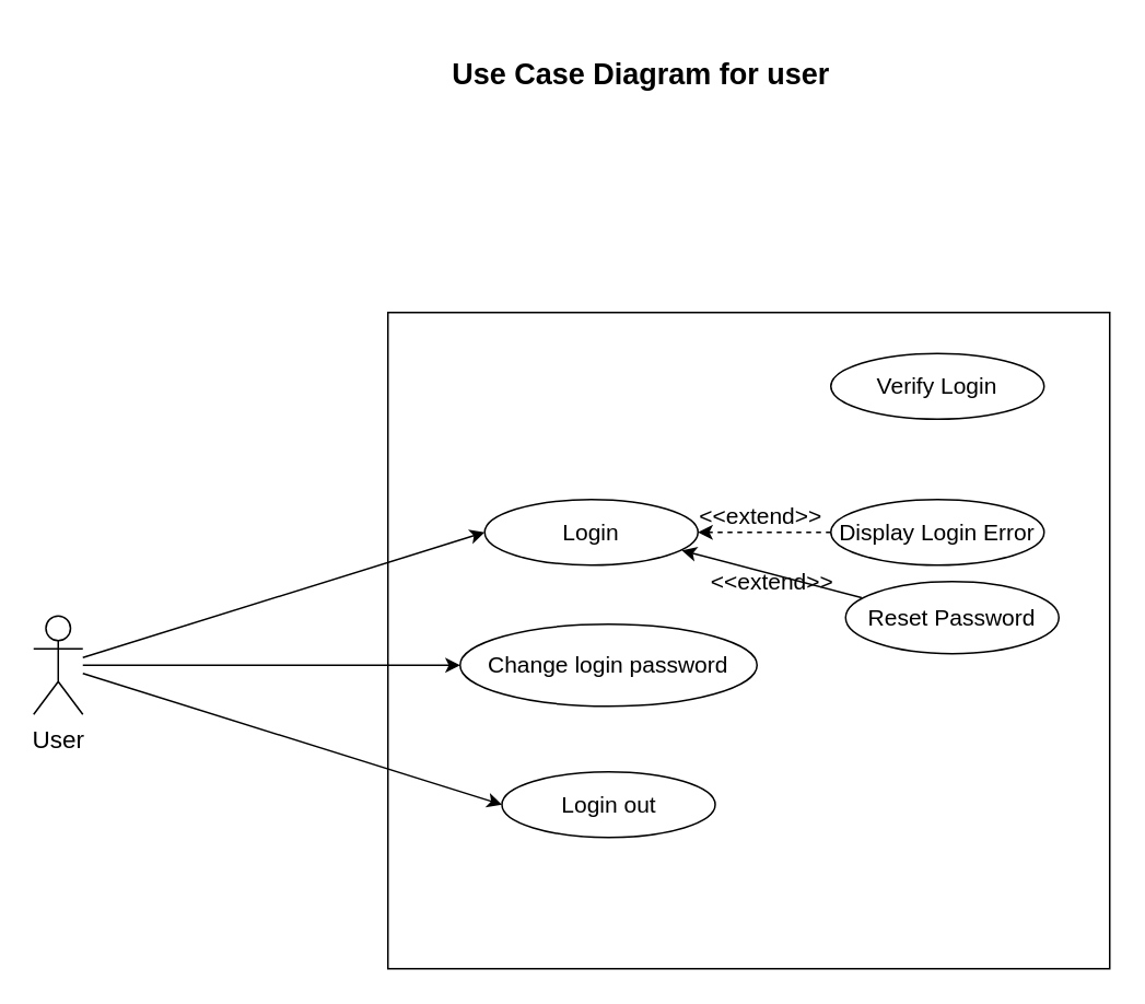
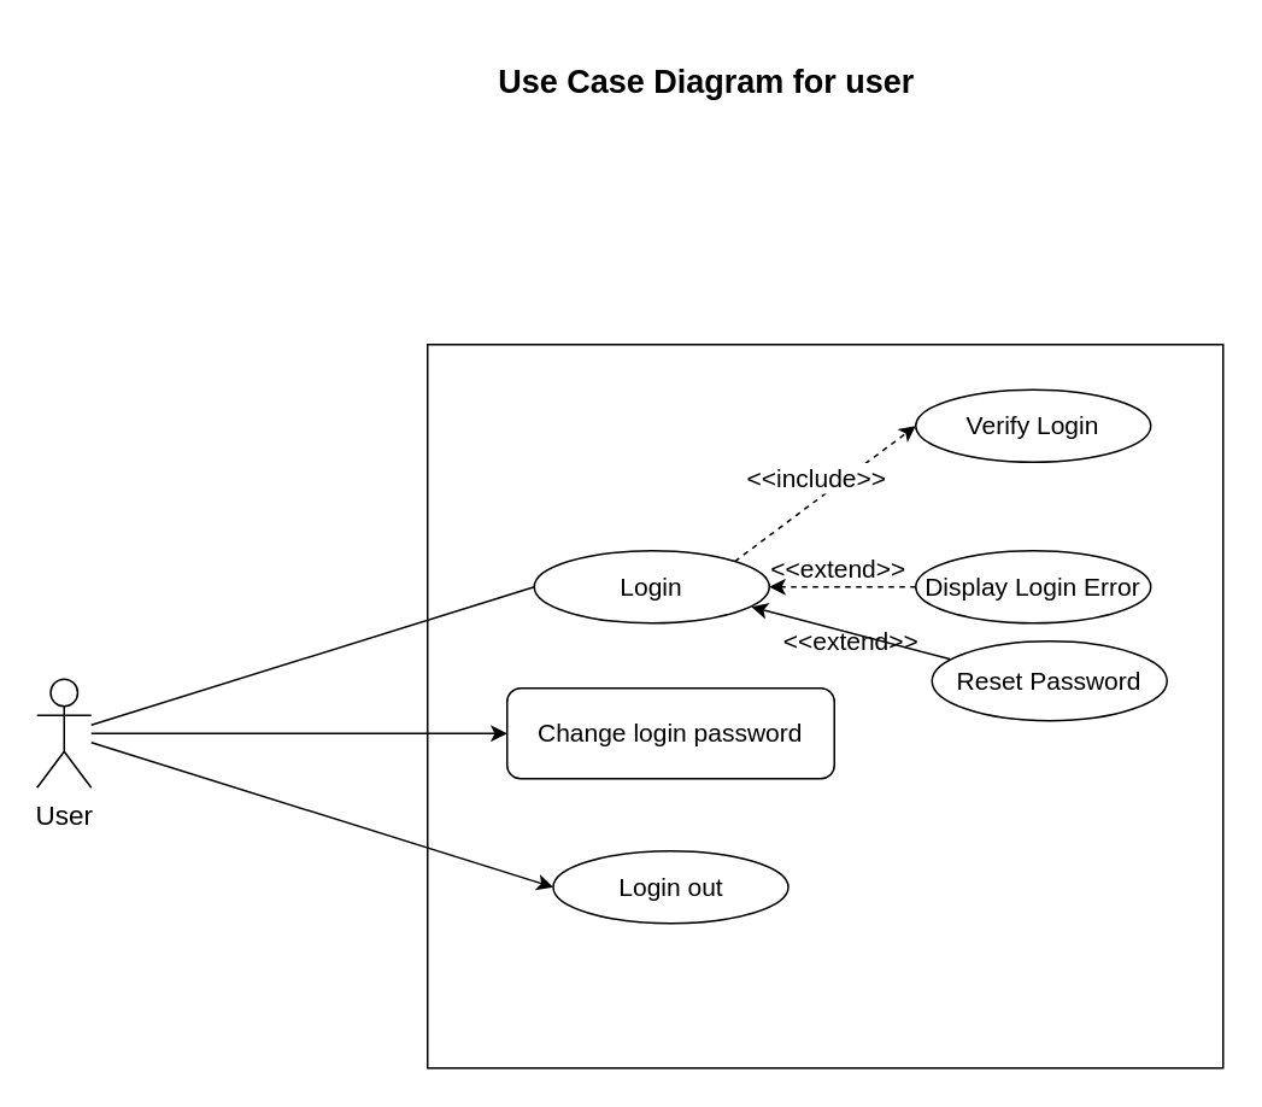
  <mxCell id="0" />
  <mxCell id="1" parent="0" />
  <mxCell id="2" value="&lt;h2&gt;Use Case Diagram for user&lt;/h2&gt;" style="text;html=1;align=center;verticalAlign=middle;resizable=0;points=[];autosize=1;" vertex="1" parent="1"><mxGeometry x="265" y="20" width="250" height="50" as="geometry" /></mxCell>
  <mxCell id="3" value="" style="rounded=0;whiteSpace=wrap;html=1;" vertex="1" parent="1"><mxGeometry x="236" y="190" width="440" height="400" as="geometry" /></mxCell>
  <mxCell id="4" value="Login" style="ellipse;whiteSpace=wrap;html=1;fontSize=14;" vertex="1" parent="1"><mxGeometry x="295" y="304" width="130" height="40" as="geometry" /></mxCell>
- <mxCell id="5" value="Change login password" style="ellipse;whiteSpace=wrap;html=1;fontSize=14;" vertex="1" parent="1"><mxGeometry x="280" y="380" width="181" height="50" as="geometry" /></mxCell>
+ <mxCell id="5" value="Change login password" style="whiteSpace=wrap;html=1;fontSize=14;rounded=1;" vertex="1" parent="1"><mxGeometry x="280" y="380" width="181" height="50" as="geometry" /></mxCell>
  <mxCell id="6" value="Verify Login" style="ellipse;whiteSpace=wrap;html=1;fontSize=14;" vertex="1" parent="1"><mxGeometry x="506" y="215" width="130" height="40" as="geometry" /></mxCell>
  <mxCell id="7" value="Display Login Error" style="ellipse;whiteSpace=wrap;html=1;fontSize=14;" vertex="1" parent="1"><mxGeometry x="506" y="304" width="130" height="40" as="geometry" /></mxCell>
  <mxCell id="8" value="Reset Password" style="ellipse;whiteSpace=wrap;html=1;fontSize=14;" vertex="1" parent="1"><mxGeometry x="515" y="354" width="130" height="44" as="geometry" /></mxCell>
+ <mxCell id="9" value="" style="endArrow=classic;html=1;fontSize=16;dashed=1;exitX=1;exitY=0;exitDx=0;exitDy=0;entryX=0;entryY=0.5;entryDx=0;entryDy=0;" edge="1" parent="1" source="4" target="6"><mxGeometry width="50" height="50" relative="1" as="geometry"><mxPoint x="336.5" y="179" as="sourcePoint" /><mxPoint x="386.5" y="129" as="targetPoint" /></mxGeometry></mxCell>
+ <mxCell id="10" value="&amp;lt;&amp;lt;include&amp;gt;&amp;gt;" style="edgeLabel;html=1;align=center;verticalAlign=middle;resizable=0;points=[];fontSize=14;" vertex="1" connectable="0" parent="9"><mxGeometry x="-0.353" relative="1" as="geometry"><mxPoint x="12.05" y="-22.85" as="offset" /></mxGeometry></mxCell>
  <mxCell id="11" value="" style="endArrow=classic;html=1;fontSize=16;dashed=0;exitX=0.075;exitY=0.223;exitDx=0;exitDy=0;entryX=0.924;entryY=0.775;entryDx=0;entryDy=0;entryPerimeter=0;exitPerimeter=0;" edge="1" parent="1" source="8" target="4"><mxGeometry width="50" height="50" relative="1" as="geometry"><mxPoint x="355.24" y="171.4" as="sourcePoint" /><mxPoint x="346.5" y="144" as="targetPoint" /></mxGeometry></mxCell>
  <mxCell id="12" value="&lt;font style=&quot;font-size: 14px;&quot;&gt;&amp;lt;&amp;lt;extend&amp;gt;&amp;gt;&lt;/font&gt;" style="text;html=1;align=center;verticalAlign=middle;resizable=0;points=[];autosize=1;fontSize=14;" vertex="1" parent="1"><mxGeometry x="425" y="344" width="90" height="20" as="geometry" /></mxCell>
  <mxCell id="13" value="" style="endArrow=classic;html=1;fontSize=16;dashed=1;exitX=0;exitY=0.5;exitDx=0;exitDy=0;entryX=1;entryY=0.5;entryDx=0;entryDy=0;" edge="1" parent="1" source="7" target="4"><mxGeometry width="50" height="50" relative="1" as="geometry"><mxPoint x="426.5" y="314" as="sourcePoint" /><mxPoint x="456.5" y="314" as="targetPoint" /></mxGeometry></mxCell>
  <mxCell id="14" value="&lt;font style=&quot;font-size: 14px;&quot;&gt;&amp;lt;&amp;lt;extend&amp;gt;&amp;gt;&lt;/font&gt;" style="text;html=1;align=center;verticalAlign=middle;resizable=0;points=[];autosize=1;fontSize=14;" vertex="1" parent="1"><mxGeometry x="417.5" y="304" width="90" height="20" as="geometry" /></mxCell>
  <mxCell id="15" value="Login out" style="ellipse;whiteSpace=wrap;html=1;fontSize=14;" vertex="1" parent="1"><mxGeometry x="305.5" y="470" width="130" height="40" as="geometry" /></mxCell>
  <mxCell id="16" value="User" style="shape=umlActor;verticalLabelPosition=bottom;labelBackgroundColor=#ffffff;verticalAlign=top;html=1;outlineConnect=0;fontSize=15;" vertex="1" parent="1"><mxGeometry x="20" y="375" width="30" height="60" as="geometry" /></mxCell>
  <mxCell id="17" value="" style="endArrow=classic;html=1;fontSize=15;entryX=0;entryY=0.5;entryDx=0;entryDy=0;" edge="1" parent="1" source="16" target="5"><mxGeometry width="50" height="50" relative="1" as="geometry"><mxPoint x="340" y="380" as="sourcePoint" /><mxPoint x="390" y="330" as="targetPoint" /></mxGeometry></mxCell>
- <mxCell id="18" value="" style="endArrow=classic;html=1;fontSize=15;entryX=0;entryY=0.5;entryDx=0;entryDy=0;" edge="1" parent="1" source="16" target="4"><mxGeometry width="50" height="50" relative="1" as="geometry"><mxPoint x="340" y="380" as="sourcePoint" /><mxPoint x="390" y="330" as="targetPoint" /></mxGeometry></mxCell>
+ <mxCell id="18" value="" style="endArrow=none;html=1;fontSize=15;entryX=0;entryY=0.5;entryDx=0;entryDy=0;" edge="1" parent="1" source="16" target="4"><mxGeometry width="50" height="50" relative="1" as="geometry"><mxPoint x="340" y="380" as="sourcePoint" /><mxPoint x="390" y="330" as="targetPoint" /></mxGeometry></mxCell>
  <mxCell id="19" value="" style="endArrow=classic;html=1;fontSize=15;entryX=0;entryY=0.5;entryDx=0;entryDy=0;" edge="1" parent="1" target="15"><mxGeometry width="50" height="50" relative="1" as="geometry"><mxPoint x="50" y="410" as="sourcePoint" /><mxPoint x="390" y="330" as="targetPoint" /></mxGeometry></mxCell>
